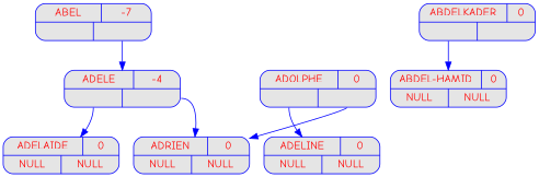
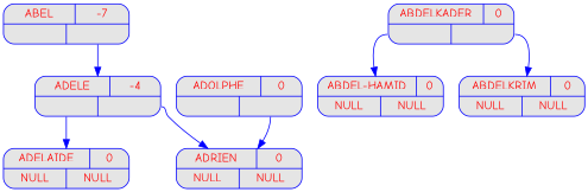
  digraph {
    fontname="Comic Neue"
    node [color=blue fillcolor=grey90 fontcolor=red fontname="Comic Neue" fontsize=14 shape=record style="rounded, filled"]
    edge [color=blue fontname="Comic Neue" tailport=d]
    n1 [label="{{<c> ABEL\n | <b> -7} | { <g> | <d>}}" width=2]
    n2 [label="{{<c> ADELE\n | <b> -4} | { <g> | <d>}}" width=2]
    n3 [label="{{<c> ABDELKADER\n | <b> 0} | { <g> | <d>}}" width=2]
    n4 [label="{{<c> ABDEL-HAMID\n | <b> 0} | { <g> NULL | <d> NULL}}" width=2]
+   n5 [label="{{<c> ABDELKRIM\n | <b> 0} | { <g> NULL | <d> NULL}}" width=2]
    n6 [label="{{<c> ADELAIDE\n | <b> 0} | { <g> NULL | <d> NULL}}" width=2]
    n7 [label="{{<c> ADRIEN\n | <b> 0} | { <g> NULL | <d> NULL}}" width=2]
    n8 [label="{{<c> ADOLPHE\n | <b> 0} | { <g> | <d>}}" width=2]
-   n9 [label="{{<c> ADELINE\n | <b> 0} | { <g> NULL | <d> NULL}}" width=2]
    n1 -> n2
    n2 -> n6 [tailport=g]
    n2 -> n7
    n3 -> n4 [tailport=g]
+   n3 -> n5
    n8 -> n7
-   n8 -> n9 [tailport=g]
  }
